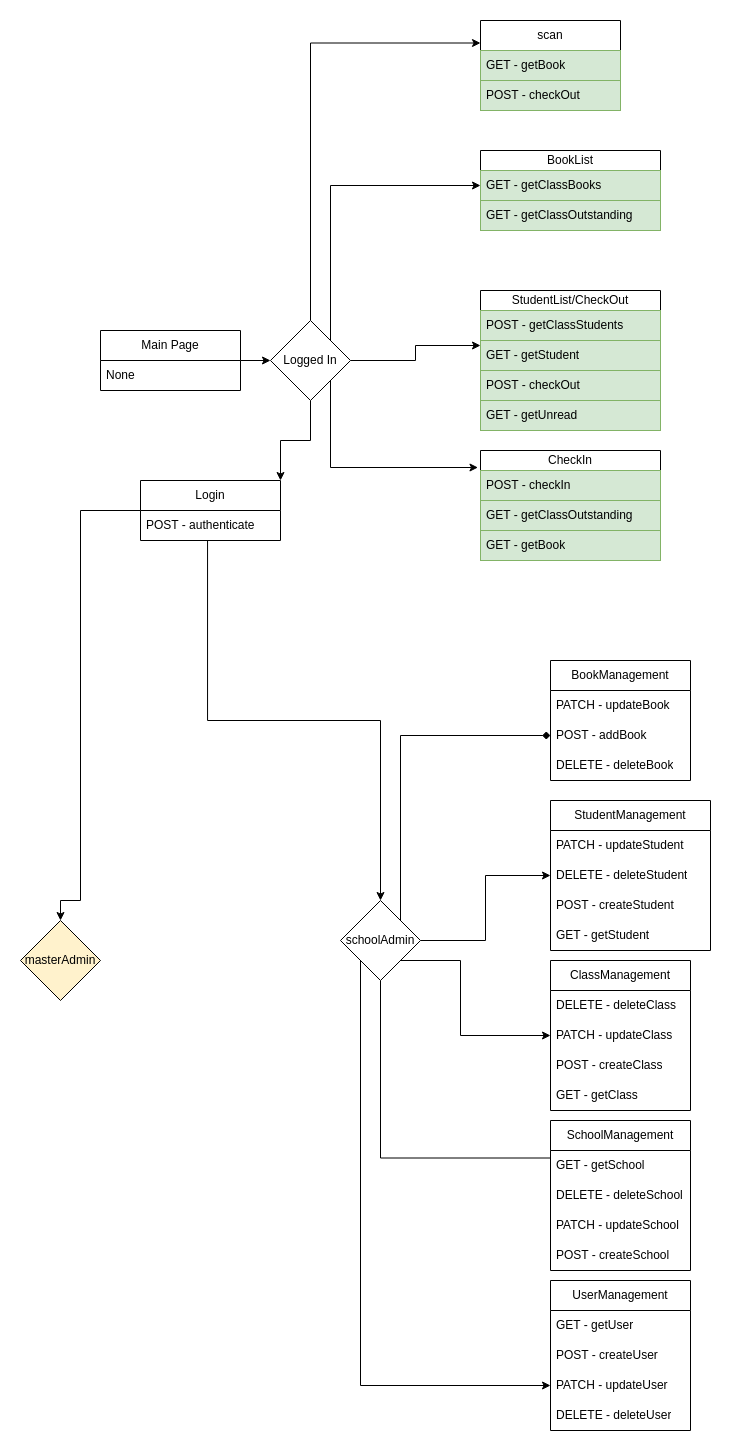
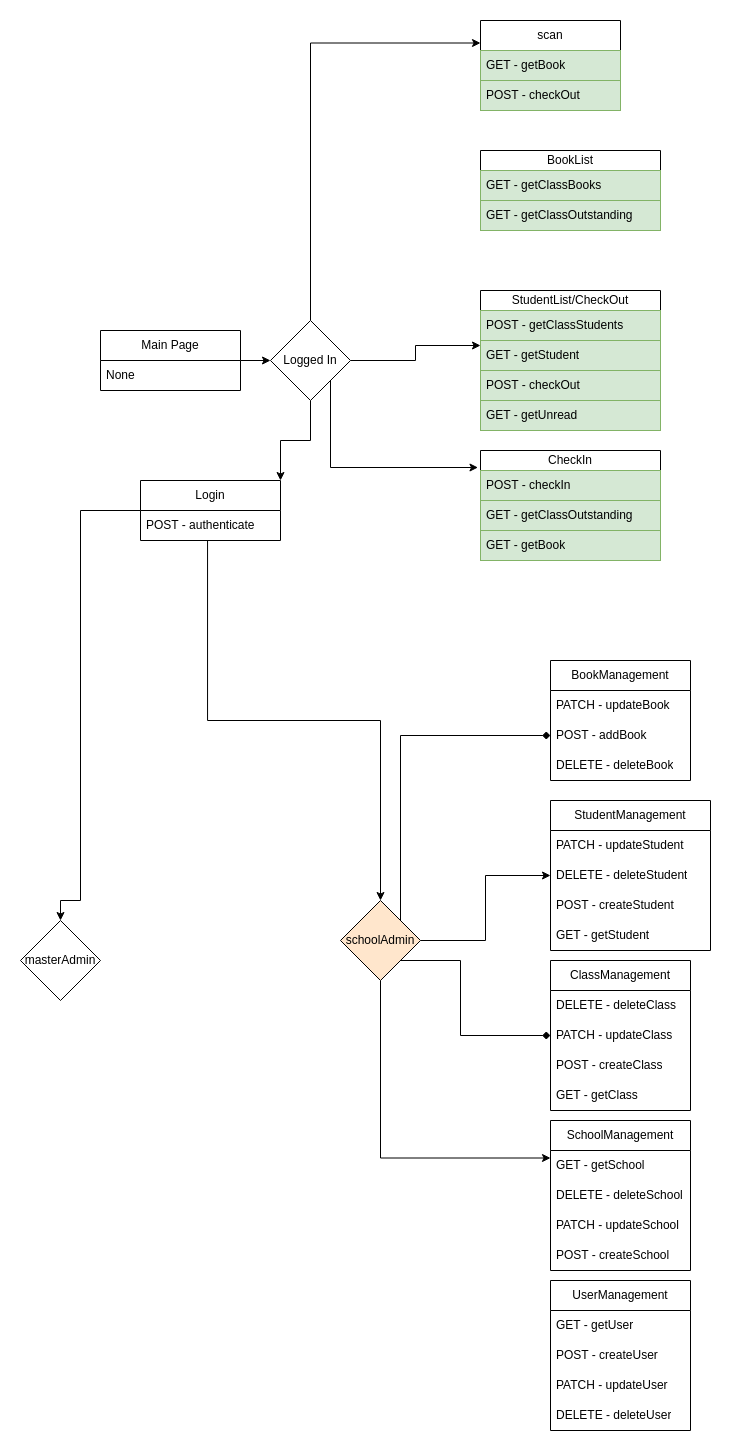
  <mxCell id="0" />
  <mxCell id="1" parent="0" />
  <mxCell id="2" value="" style="edgeStyle=orthogonalEdgeStyle;rounded=0;orthogonalLoop=1;jettySize=auto;html=1;" parent="1" source="3" target="18" edge="1"><mxGeometry relative="1" as="geometry" /></mxCell>
  <mxCell id="3" value="Main Page" style="swimlane;fontStyle=0;childLayout=stackLayout;horizontal=1;startSize=30;horizontalStack=0;resizeParent=1;resizeParentMax=0;resizeLast=0;collapsible=1;marginBottom=0;whiteSpace=wrap;html=1;" parent="1" vertex="1"><mxGeometry x="100" y="330" width="140" height="60" as="geometry" /></mxCell>
  <mxCell id="4" value="None" style="text;strokeColor=none;fillColor=none;align=left;verticalAlign=middle;spacingLeft=4;spacingRight=4;overflow=hidden;points=[[0,0.5],[1,0.5]];portConstraint=eastwest;rotatable=0;whiteSpace=wrap;html=1;" parent="3" vertex="1"><mxGeometry y="30" width="140" height="30" as="geometry" /></mxCell>
  <mxCell id="5" style="edgeStyle=orthogonalEdgeStyle;rounded=0;orthogonalLoop=1;jettySize=auto;html=1;entryX=0.5;entryY=0;entryDx=0;entryDy=0;" parent="1" source="6" target="60" edge="1"><mxGeometry relative="1" as="geometry"><Array as="points"><mxPoint x="80" y="510" /><mxPoint x="80" y="900" /><mxPoint x="60" y="900" /></Array></mxGeometry></mxCell>
  <mxCell id="6" value="Login" style="swimlane;fontStyle=0;childLayout=stackLayout;horizontal=1;startSize=30;horizontalStack=0;resizeParent=1;resizeParentMax=0;resizeLast=0;collapsible=1;marginBottom=0;whiteSpace=wrap;html=1;" parent="1" vertex="1"><mxGeometry x="140" y="480" width="140" height="60" as="geometry" /></mxCell>
  <mxCell id="7" value="POST - authenticate" style="text;strokeColor=none;fillColor=none;align=left;verticalAlign=middle;spacingLeft=4;spacingRight=4;overflow=hidden;points=[[0,0.5],[1,0.5]];portConstraint=eastwest;rotatable=0;whiteSpace=wrap;html=1;" parent="6" vertex="1"><mxGeometry y="30" width="140" height="30" as="geometry" /></mxCell>
  <mxCell id="8" value="StudentList/CheckOut" style="swimlane;fontStyle=0;childLayout=stackLayout;horizontal=1;startSize=20;horizontalStack=0;resizeParent=1;resizeParentMax=0;resizeLast=0;collapsible=1;marginBottom=0;whiteSpace=wrap;html=1;" parent="1" vertex="1"><mxGeometry x="480" y="290" width="180" height="140" as="geometry" /></mxCell>
  <mxCell id="9" value="POST - getClassStudents" style="text;strokeColor=#82b366;fillColor=#d5e8d4;align=left;verticalAlign=middle;spacingLeft=4;spacingRight=4;overflow=hidden;points=[[0,0.5],[1,0.5]];portConstraint=eastwest;rotatable=0;whiteSpace=wrap;html=1;" parent="8" vertex="1"><mxGeometry y="20" width="180" height="30" as="geometry" /></mxCell>
  <mxCell id="10" value="GET - getStudent" style="text;strokeColor=#82b366;fillColor=#d5e8d4;align=left;verticalAlign=middle;spacingLeft=4;spacingRight=4;overflow=hidden;points=[[0,0.5],[1,0.5]];portConstraint=eastwest;rotatable=0;whiteSpace=wrap;html=1;" parent="8" vertex="1"><mxGeometry y="50" width="180" height="30" as="geometry" /></mxCell>
  <mxCell id="11" value="POST - checkOut" style="text;strokeColor=#82b366;fillColor=#d5e8d4;align=left;verticalAlign=middle;spacingLeft=4;spacingRight=4;overflow=hidden;points=[[0,0.5],[1,0.5]];portConstraint=eastwest;rotatable=0;whiteSpace=wrap;html=1;" parent="8" vertex="1"><mxGeometry y="80" width="180" height="30" as="geometry" /></mxCell>
  <mxCell id="12" value="GET - getUnread" style="text;strokeColor=#82b366;fillColor=#d5e8d4;align=left;verticalAlign=middle;spacingLeft=4;spacingRight=4;overflow=hidden;points=[[0,0.5],[1,0.5]];portConstraint=eastwest;rotatable=0;whiteSpace=wrap;html=1;" parent="8" vertex="1"><mxGeometry y="110" width="180" height="30" as="geometry" /></mxCell>
  <mxCell id="13" value="" style="edgeStyle=orthogonalEdgeStyle;rounded=0;orthogonalLoop=1;jettySize=auto;html=1;entryX=1;entryY=0;entryDx=0;entryDy=0;" parent="1" source="18" target="6" edge="1"><mxGeometry relative="1" as="geometry" /></mxCell>
- <mxCell id="14" style="edgeStyle=orthogonalEdgeStyle;rounded=0;orthogonalLoop=1;jettySize=auto;html=1;exitX=1;exitY=0;exitDx=0;exitDy=0;entryX=0;entryY=0.5;entryDx=0;entryDy=0;" parent="1" source="18" target="20" edge="1"><mxGeometry relative="1" as="geometry" /></mxCell>
  <mxCell id="15" style="edgeStyle=orthogonalEdgeStyle;rounded=0;orthogonalLoop=1;jettySize=auto;html=1;exitX=1;exitY=1;exitDx=0;exitDy=0;entryX=-0.014;entryY=-0.1;entryDx=0;entryDy=0;entryPerimeter=0;" parent="1" source="18" target="23" edge="1"><mxGeometry relative="1" as="geometry" /></mxCell>
  <mxCell id="16" style="edgeStyle=orthogonalEdgeStyle;rounded=0;orthogonalLoop=1;jettySize=auto;html=1;exitX=1;exitY=0.5;exitDx=0;exitDy=0;entryX=0;entryY=0.167;entryDx=0;entryDy=0;entryPerimeter=0;" parent="1" source="18" target="10" edge="1"><mxGeometry relative="1" as="geometry" /></mxCell>
  <mxCell id="17" style="edgeStyle=orthogonalEdgeStyle;rounded=0;orthogonalLoop=1;jettySize=auto;html=1;exitX=0.5;exitY=0;exitDx=0;exitDy=0;entryX=0;entryY=0.25;entryDx=0;entryDy=0;" parent="1" source="18" target="33" edge="1"><mxGeometry relative="1" as="geometry"><mxPoint x="450" y="30" as="targetPoint" /></mxGeometry></mxCell>
  <mxCell id="18" value="Logged In" style="rhombus;whiteSpace=wrap;html=1;" parent="1" vertex="1"><mxGeometry x="270" y="320" width="80" height="80" as="geometry" /></mxCell>
  <mxCell id="19" value="BookList" style="swimlane;fontStyle=0;childLayout=stackLayout;horizontal=1;startSize=20;horizontalStack=0;resizeParent=1;resizeParentMax=0;resizeLast=0;collapsible=1;marginBottom=0;whiteSpace=wrap;html=1;" parent="1" vertex="1"><mxGeometry x="480" y="150" width="180" height="80" as="geometry" /></mxCell>
  <mxCell id="20" value="GET - getClassBooks" style="text;strokeColor=#82b366;fillColor=#d5e8d4;align=left;verticalAlign=middle;spacingLeft=4;spacingRight=4;overflow=hidden;points=[[0,0.5],[1,0.5]];portConstraint=eastwest;rotatable=0;whiteSpace=wrap;html=1;" parent="19" vertex="1"><mxGeometry y="20" width="180" height="30" as="geometry" /></mxCell>
  <mxCell id="21" value="GET - getClassOutstanding" style="text;strokeColor=#82b366;fillColor=#d5e8d4;align=left;verticalAlign=middle;spacingLeft=4;spacingRight=4;overflow=hidden;points=[[0,0.5],[1,0.5]];portConstraint=eastwest;rotatable=0;whiteSpace=wrap;html=1;" parent="19" vertex="1"><mxGeometry y="50" width="180" height="30" as="geometry" /></mxCell>
  <mxCell id="22" value="CheckIn" style="swimlane;fontStyle=0;childLayout=stackLayout;horizontal=1;startSize=20;horizontalStack=0;resizeParent=1;resizeParentMax=0;resizeLast=0;collapsible=1;marginBottom=0;whiteSpace=wrap;html=1;" parent="1" vertex="1"><mxGeometry x="480" y="450" width="180" height="110" as="geometry" /></mxCell>
  <mxCell id="23" value="POST - checkIn" style="text;strokeColor=#82b366;fillColor=#d5e8d4;align=left;verticalAlign=middle;spacingLeft=4;spacingRight=4;overflow=hidden;points=[[0,0.5],[1,0.5]];portConstraint=eastwest;rotatable=0;whiteSpace=wrap;html=1;" parent="22" vertex="1"><mxGeometry y="20" width="180" height="30" as="geometry" /></mxCell>
  <mxCell id="24" value="GET - getClassOutstanding" style="text;strokeColor=#82b366;fillColor=#d5e8d4;align=left;verticalAlign=middle;spacingLeft=4;spacingRight=4;overflow=hidden;points=[[0,0.5],[1,0.5]];portConstraint=eastwest;rotatable=0;whiteSpace=wrap;html=1;" parent="22" vertex="1"><mxGeometry y="50" width="180" height="30" as="geometry" /></mxCell>
  <mxCell id="25" value="GET - getBook" style="text;strokeColor=#82b366;fillColor=#d5e8d4;align=left;verticalAlign=middle;spacingLeft=4;spacingRight=4;overflow=hidden;points=[[0,0.5],[1,0.5]];portConstraint=eastwest;rotatable=0;whiteSpace=wrap;html=1;" parent="22" vertex="1"><mxGeometry y="80" width="180" height="30" as="geometry" /></mxCell>
  <mxCell id="26" style="edgeStyle=orthogonalEdgeStyle;rounded=0;orthogonalLoop=1;jettySize=auto;html=1;exitX=1;exitY=0;exitDx=0;exitDy=0;entryX=0;entryY=0.5;entryDx=0;entryDy=0;endArrow=diamond;" parent="1" source="31" target="38" edge="1"><mxGeometry relative="1" as="geometry"><mxPoint x="430" y="630" as="targetPoint" /><Array as="points"><mxPoint x="400" y="735" /></Array></mxGeometry></mxCell>
  <mxCell id="27" style="edgeStyle=orthogonalEdgeStyle;rounded=0;orthogonalLoop=1;jettySize=auto;html=1;exitX=1;exitY=0.5;exitDx=0;exitDy=0;entryX=0;entryY=0.5;entryDx=0;entryDy=0;" parent="1" source="31" target="47" edge="1"><mxGeometry relative="1" as="geometry"><mxPoint x="430" y="650" as="targetPoint" /></mxGeometry></mxCell>
- <mxCell id="28" style="edgeStyle=elbowEdgeStyle;rounded=0;orthogonalLoop=1;jettySize=auto;html=1;exitX=1;exitY=1;exitDx=0;exitDy=0;entryX=0;entryY=0.5;entryDx=0;entryDy=0;" parent="1" source="31" target="42" edge="1"><mxGeometry relative="1" as="geometry"><mxPoint x="550" y="1035" as="targetPoint" /><Array as="points"><mxPoint x="460" y="1030" /></Array></mxGeometry></mxCell>
- <mxCell id="29" style="edgeStyle=elbowEdgeStyle;rounded=0;orthogonalLoop=1;jettySize=auto;html=1;exitX=0.5;exitY=1;exitDx=0;exitDy=0;entryX=0;entryY=0.25;entryDx=0;entryDy=0;endArrow=none;" parent="1" source="31" target="50" edge="1"><mxGeometry relative="1" as="geometry"><mxPoint x="550" y="1285" as="targetPoint" /><Array as="points"><mxPoint x="380" y="1160" /></Array></mxGeometry></mxCell>
- <mxCell id="30" style="edgeStyle=orthogonalEdgeStyle;rounded=0;orthogonalLoop=1;jettySize=auto;html=1;exitX=0;exitY=1;exitDx=0;exitDy=0;entryX=0;entryY=0.5;entryDx=0;entryDy=0;" parent="1" source="31" target="58" edge="1"><mxGeometry relative="1" as="geometry" /></mxCell>
- <mxCell id="31" value="schoolAdmin" style="rhombus;whiteSpace=wrap;html=1;" parent="1" vertex="1"><mxGeometry x="340" y="900" width="80" height="80" as="geometry" /></mxCell>
+ <mxCell id="28" style="edgeStyle=elbowEdgeStyle;rounded=0;orthogonalLoop=1;jettySize=auto;html=1;exitX=1;exitY=1;exitDx=0;exitDy=0;entryX=0;entryY=0.5;entryDx=0;entryDy=0;endArrow=diamond;" parent="1" source="31" target="42" edge="1"><mxGeometry relative="1" as="geometry"><mxPoint x="550" y="1035" as="targetPoint" /><Array as="points"><mxPoint x="460" y="1030" /></Array></mxGeometry></mxCell>
+ <mxCell id="29" style="edgeStyle=elbowEdgeStyle;rounded=0;orthogonalLoop=1;jettySize=auto;html=1;exitX=0.5;exitY=1;exitDx=0;exitDy=0;entryX=0;entryY=0.25;entryDx=0;entryDy=0;" parent="1" source="31" target="50" edge="1"><mxGeometry relative="1" as="geometry"><mxPoint x="550" y="1285" as="targetPoint" /><Array as="points"><mxPoint x="380" y="1160" /></Array></mxGeometry></mxCell>
+ <mxCell id="31" value="schoolAdmin" style="rhombus;whiteSpace=wrap;html=1;fillColor=#ffe6cc;" parent="1" vertex="1"><mxGeometry x="340" y="900" width="80" height="80" as="geometry" /></mxCell>
  <mxCell id="32" style="rounded=0;orthogonalLoop=1;jettySize=auto;html=1;exitX=0.479;exitY=1;exitDx=0;exitDy=0;exitPerimeter=0;entryX=0.5;entryY=0;entryDx=0;entryDy=0;edgeStyle=elbowEdgeStyle;elbow=vertical;" parent="1" source="7" target="31" edge="1"><mxGeometry relative="1" as="geometry"><mxPoint x="390" y="610" as="targetPoint" /></mxGeometry></mxCell>
  <mxCell id="33" value="scan" style="swimlane;fontStyle=0;childLayout=stackLayout;horizontal=1;startSize=30;horizontalStack=0;resizeParent=1;resizeParentMax=0;resizeLast=0;collapsible=1;marginBottom=0;whiteSpace=wrap;html=1;" parent="1" vertex="1"><mxGeometry x="480" y="20" width="140" height="90" as="geometry" /></mxCell>
  <mxCell id="34" value="GET - getBook" style="text;strokeColor=#82b366;fillColor=#d5e8d4;align=left;verticalAlign=middle;spacingLeft=4;spacingRight=4;overflow=hidden;points=[[0,0.5],[1,0.5]];portConstraint=eastwest;rotatable=0;whiteSpace=wrap;html=1;" parent="33" vertex="1"><mxGeometry y="30" width="140" height="30" as="geometry" /></mxCell>
  <mxCell id="35" value="POST - checkOut" style="text;strokeColor=#82b366;fillColor=#d5e8d4;align=left;verticalAlign=middle;spacingLeft=4;spacingRight=4;overflow=hidden;points=[[0,0.5],[1,0.5]];portConstraint=eastwest;rotatable=0;whiteSpace=wrap;html=1;" parent="33" vertex="1"><mxGeometry y="60" width="140" height="30" as="geometry" /></mxCell>
  <mxCell id="36" value="BookManagement" style="swimlane;fontStyle=0;childLayout=stackLayout;horizontal=1;startSize=30;horizontalStack=0;resizeParent=1;resizeParentMax=0;resizeLast=0;collapsible=1;marginBottom=0;whiteSpace=wrap;html=1;" parent="1" vertex="1"><mxGeometry x="550" y="660" width="140" height="120" as="geometry" /></mxCell>
  <mxCell id="37" value="PATCH - updateBook" style="text;strokeColor=none;fillColor=none;align=left;verticalAlign=middle;spacingLeft=4;spacingRight=4;overflow=hidden;points=[[0,0.5],[1,0.5]];portConstraint=eastwest;rotatable=0;whiteSpace=wrap;html=1;" parent="36" vertex="1"><mxGeometry y="30" width="140" height="30" as="geometry" /></mxCell>
  <mxCell id="38" value="POST - addBook" style="text;strokeColor=none;fillColor=none;align=left;verticalAlign=middle;spacingLeft=4;spacingRight=4;overflow=hidden;points=[[0,0.5],[1,0.5]];portConstraint=eastwest;rotatable=0;whiteSpace=wrap;html=1;" parent="36" vertex="1"><mxGeometry y="60" width="140" height="30" as="geometry" /></mxCell>
  <mxCell id="39" value="DELETE - deleteBook" style="text;strokeColor=none;fillColor=none;align=left;verticalAlign=middle;spacingLeft=4;spacingRight=4;overflow=hidden;points=[[0,0.5],[1,0.5]];portConstraint=eastwest;rotatable=0;whiteSpace=wrap;html=1;" parent="36" vertex="1"><mxGeometry y="90" width="140" height="30" as="geometry" /></mxCell>
  <mxCell id="40" value="ClassManagement" style="swimlane;fontStyle=0;childLayout=stackLayout;horizontal=1;startSize=30;horizontalStack=0;resizeParent=1;resizeParentMax=0;resizeLast=0;collapsible=1;marginBottom=0;whiteSpace=wrap;html=1;" parent="1" vertex="1"><mxGeometry x="550" y="960" width="140" height="150" as="geometry" /></mxCell>
  <mxCell id="41" value="DELETE - deleteClass" style="text;strokeColor=none;fillColor=none;align=left;verticalAlign=middle;spacingLeft=4;spacingRight=4;overflow=hidden;points=[[0,0.5],[1,0.5]];portConstraint=eastwest;rotatable=0;whiteSpace=wrap;html=1;" parent="40" vertex="1"><mxGeometry y="30" width="140" height="30" as="geometry" /></mxCell>
  <mxCell id="42" value="PATCH - updateClass" style="text;strokeColor=none;fillColor=none;align=left;verticalAlign=middle;spacingLeft=4;spacingRight=4;overflow=hidden;points=[[0,0.5],[1,0.5]];portConstraint=eastwest;rotatable=0;whiteSpace=wrap;html=1;" parent="40" vertex="1"><mxGeometry y="60" width="140" height="30" as="geometry" /></mxCell>
  <mxCell id="43" value="POST - createClass" style="text;strokeColor=none;fillColor=none;align=left;verticalAlign=middle;spacingLeft=4;spacingRight=4;overflow=hidden;points=[[0,0.5],[1,0.5]];portConstraint=eastwest;rotatable=0;whiteSpace=wrap;html=1;" parent="40" vertex="1"><mxGeometry y="90" width="140" height="30" as="geometry" /></mxCell>
  <mxCell id="44" value="GET - getClass" style="text;strokeColor=none;fillColor=none;align=left;verticalAlign=middle;spacingLeft=4;spacingRight=4;overflow=hidden;points=[[0,0.5],[1,0.5]];portConstraint=eastwest;rotatable=0;whiteSpace=wrap;html=1;" parent="40" vertex="1"><mxGeometry y="120" width="140" height="30" as="geometry" /></mxCell>
  <mxCell id="45" value="StudentManagement" style="swimlane;fontStyle=0;childLayout=stackLayout;horizontal=1;startSize=30;horizontalStack=0;resizeParent=1;resizeParentMax=0;resizeLast=0;collapsible=1;marginBottom=0;whiteSpace=wrap;html=1;" parent="1" vertex="1"><mxGeometry x="550" y="800" width="160" height="150" as="geometry" /></mxCell>
  <mxCell id="46" value="PATCH - updateStudent" style="text;strokeColor=none;fillColor=none;align=left;verticalAlign=middle;spacingLeft=4;spacingRight=4;overflow=hidden;points=[[0,0.5],[1,0.5]];portConstraint=eastwest;rotatable=0;whiteSpace=wrap;html=1;" parent="45" vertex="1"><mxGeometry y="30" width="160" height="30" as="geometry" /></mxCell>
  <mxCell id="47" value="DELETE - deleteStudent" style="text;strokeColor=none;fillColor=none;align=left;verticalAlign=middle;spacingLeft=4;spacingRight=4;overflow=hidden;points=[[0,0.5],[1,0.5]];portConstraint=eastwest;rotatable=0;whiteSpace=wrap;html=1;" parent="45" vertex="1"><mxGeometry y="60" width="160" height="30" as="geometry" /></mxCell>
  <mxCell id="48" value="POST - createStudent" style="text;strokeColor=none;fillColor=none;align=left;verticalAlign=middle;spacingLeft=4;spacingRight=4;overflow=hidden;points=[[0,0.5],[1,0.5]];portConstraint=eastwest;rotatable=0;whiteSpace=wrap;html=1;" parent="45" vertex="1"><mxGeometry y="90" width="160" height="30" as="geometry" /></mxCell>
  <mxCell id="49" value="GET - getStudent" style="text;strokeColor=none;fillColor=none;align=left;verticalAlign=middle;spacingLeft=4;spacingRight=4;overflow=hidden;points=[[0,0.5],[1,0.5]];portConstraint=eastwest;rotatable=0;whiteSpace=wrap;html=1;" parent="45" vertex="1"><mxGeometry y="120" width="160" height="30" as="geometry" /></mxCell>
  <mxCell id="50" value="SchoolManagement" style="swimlane;fontStyle=0;childLayout=stackLayout;horizontal=1;startSize=30;horizontalStack=0;resizeParent=1;resizeParentMax=0;resizeLast=0;collapsible=1;marginBottom=0;whiteSpace=wrap;html=1;" parent="1" vertex="1"><mxGeometry x="550" y="1120" width="140" height="150" as="geometry" /></mxCell>
  <mxCell id="51" value="GET - getSchool" style="text;strokeColor=none;fillColor=none;align=left;verticalAlign=middle;spacingLeft=4;spacingRight=4;overflow=hidden;points=[[0,0.5],[1,0.5]];portConstraint=eastwest;rotatable=0;whiteSpace=wrap;html=1;" parent="50" vertex="1"><mxGeometry y="30" width="140" height="30" as="geometry" /></mxCell>
  <mxCell id="52" value="DELETE - deleteSchool" style="text;strokeColor=none;fillColor=none;align=left;verticalAlign=middle;spacingLeft=4;spacingRight=4;overflow=hidden;points=[[0,0.5],[1,0.5]];portConstraint=eastwest;rotatable=0;whiteSpace=wrap;html=1;" parent="50" vertex="1"><mxGeometry y="60" width="140" height="30" as="geometry" /></mxCell>
  <mxCell id="53" value="PATCH - updateSchool" style="text;strokeColor=none;fillColor=none;align=left;verticalAlign=middle;spacingLeft=4;spacingRight=4;overflow=hidden;points=[[0,0.5],[1,0.5]];portConstraint=eastwest;rotatable=0;whiteSpace=wrap;html=1;" parent="50" vertex="1"><mxGeometry y="90" width="140" height="30" as="geometry" /></mxCell>
  <mxCell id="54" value="POST - createSchool" style="text;strokeColor=none;fillColor=none;align=left;verticalAlign=middle;spacingLeft=4;spacingRight=4;overflow=hidden;points=[[0,0.5],[1,0.5]];portConstraint=eastwest;rotatable=0;whiteSpace=wrap;html=1;" parent="50" vertex="1"><mxGeometry y="120" width="140" height="30" as="geometry" /></mxCell>
  <mxCell id="55" value="UserManagement" style="swimlane;fontStyle=0;childLayout=stackLayout;horizontal=1;startSize=30;horizontalStack=0;resizeParent=1;resizeParentMax=0;resizeLast=0;collapsible=1;marginBottom=0;whiteSpace=wrap;html=1;" parent="1" vertex="1"><mxGeometry x="550" y="1280" width="140" height="150" as="geometry" /></mxCell>
  <mxCell id="56" value="GET - getUser" style="text;strokeColor=none;fillColor=none;align=left;verticalAlign=middle;spacingLeft=4;spacingRight=4;overflow=hidden;points=[[0,0.5],[1,0.5]];portConstraint=eastwest;rotatable=0;whiteSpace=wrap;html=1;" parent="55" vertex="1"><mxGeometry y="30" width="140" height="30" as="geometry" /></mxCell>
  <mxCell id="57" value="POST - createUser" style="text;strokeColor=none;fillColor=none;align=left;verticalAlign=middle;spacingLeft=4;spacingRight=4;overflow=hidden;points=[[0,0.5],[1,0.5]];portConstraint=eastwest;rotatable=0;whiteSpace=wrap;html=1;" parent="55" vertex="1"><mxGeometry y="60" width="140" height="30" as="geometry" /></mxCell>
  <mxCell id="58" value="PATCH - updateUser" style="text;strokeColor=none;fillColor=none;align=left;verticalAlign=middle;spacingLeft=4;spacingRight=4;overflow=hidden;points=[[0,0.5],[1,0.5]];portConstraint=eastwest;rotatable=0;whiteSpace=wrap;html=1;" parent="55" vertex="1"><mxGeometry y="90" width="140" height="30" as="geometry" /></mxCell>
  <mxCell id="59" value="DELETE - deleteUser" style="text;strokeColor=none;fillColor=none;align=left;verticalAlign=middle;spacingLeft=4;spacingRight=4;overflow=hidden;points=[[0,0.5],[1,0.5]];portConstraint=eastwest;rotatable=0;whiteSpace=wrap;html=1;" parent="55" vertex="1"><mxGeometry y="120" width="140" height="30" as="geometry" /></mxCell>
- <mxCell id="60" value="masterAdmin" style="rhombus;whiteSpace=wrap;html=1;fillColor=#fff2cc;" parent="1" vertex="1"><mxGeometry x="20" y="920" width="80" height="80" as="geometry" /></mxCell>
+ <mxCell id="60" value="masterAdmin" style="rhombus;whiteSpace=wrap;html=1;" parent="1" vertex="1"><mxGeometry x="20" y="920" width="80" height="80" as="geometry" /></mxCell>
